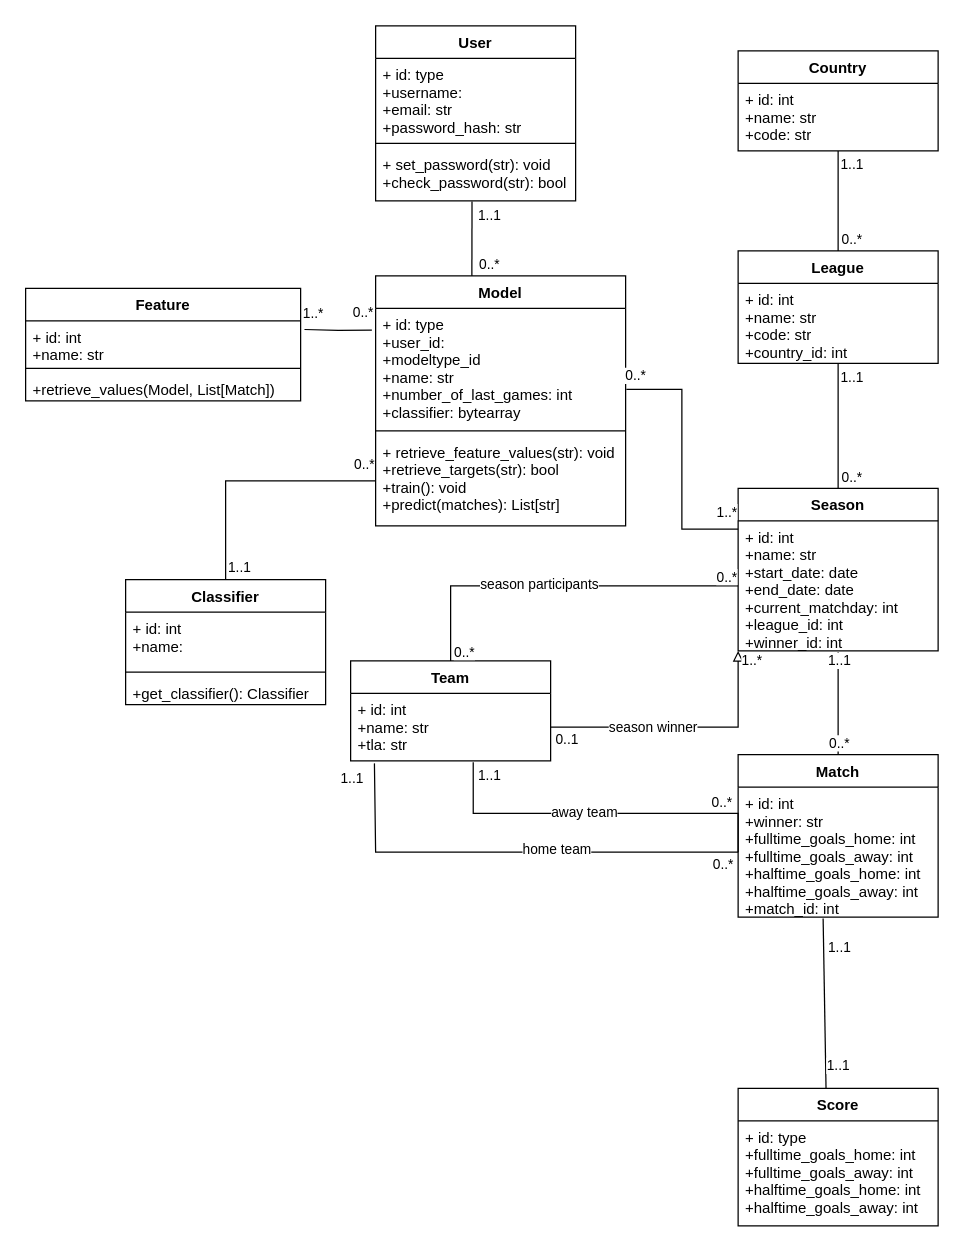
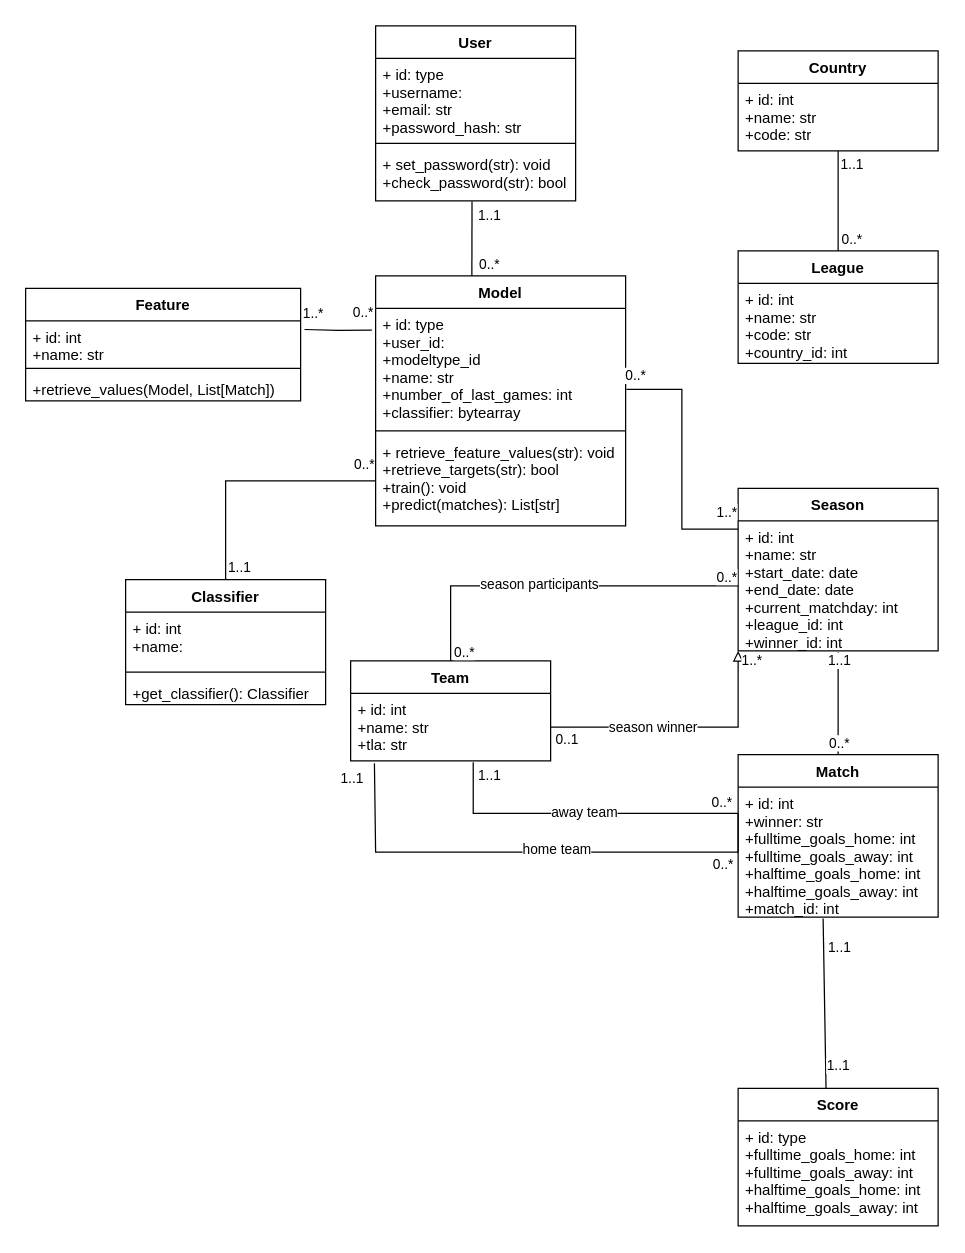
  <mxCell id="0" />
  <mxCell id="1" parent="0" />
  <mxCell id="2" value="User" style="swimlane;fontStyle=1;align=center;verticalAlign=top;childLayout=stackLayout;horizontal=1;startSize=26;horizontalStack=0;resizeParent=1;resizeParentMax=0;resizeLast=0;collapsible=1;marginBottom=0;" parent="1" vertex="1"><mxGeometry x="300" y="20" width="160" height="140" as="geometry" /></mxCell>
  <mxCell id="3" value="+ id: type&#10;+username:&#10;+email: str&#10;+password_hash: str" style="text;strokeColor=none;fillColor=none;align=left;verticalAlign=top;spacingLeft=4;spacingRight=4;overflow=hidden;rotatable=0;points=[[0,0.5],[1,0.5]];portConstraint=eastwest;" parent="2" vertex="1"><mxGeometry y="26" width="160" height="64" as="geometry" /></mxCell>
  <mxCell id="4" value="" style="line;strokeWidth=1;fillColor=none;align=left;verticalAlign=middle;spacingTop=-1;spacingLeft=3;spacingRight=3;rotatable=0;labelPosition=right;points=[];portConstraint=eastwest;strokeColor=inherit;" parent="2" vertex="1"><mxGeometry y="90" width="160" height="8" as="geometry" /></mxCell>
  <mxCell id="5" value="+ set_password(str): void&#10;+check_password(str): bool" style="text;strokeColor=none;fillColor=none;align=left;verticalAlign=top;spacingLeft=4;spacingRight=4;overflow=hidden;rotatable=0;points=[[0,0.5],[1,0.5]];portConstraint=eastwest;" parent="2" vertex="1"><mxGeometry y="98" width="160" height="42" as="geometry" /></mxCell>
  <mxCell id="6" value="" style="rounded=0;orthogonalLoop=1;jettySize=auto;html=1;endArrow=none;endFill=0;exitX=0.482;exitY=1.01;exitDx=0;exitDy=0;exitPerimeter=0;entryX=0.482;entryY=1.01;entryDx=0;entryDy=0;entryPerimeter=0;horizontal=1;" parent="2" source="5" edge="1"><mxGeometry relative="1" as="geometry"><mxPoint x="80" y="130" as="sourcePoint" /><mxPoint x="77" y="200" as="targetPoint" /></mxGeometry></mxCell>
  <mxCell id="7" value="1..1" style="edgeLabel;html=1;align=center;verticalAlign=middle;resizable=0;points=[];" parent="6" vertex="1" connectable="0"><mxGeometry x="-0.642" y="1" relative="1" as="geometry"><mxPoint x="12" as="offset" /></mxGeometry></mxCell>
  <mxCell id="8" value="0..*" style="edgeLabel;html=1;align=center;verticalAlign=middle;resizable=0;points=[];" parent="6" vertex="1" connectable="0"><mxGeometry x="0.669" y="3" relative="1" as="geometry"><mxPoint x="10" as="offset" /></mxGeometry></mxCell>
  <mxCell id="9" value="Model" style="swimlane;fontStyle=1;align=center;verticalAlign=top;childLayout=stackLayout;horizontal=1;startSize=26;horizontalStack=0;resizeParent=1;resizeParentMax=0;resizeLast=0;collapsible=1;marginBottom=0;" parent="1" vertex="1"><mxGeometry x="300" y="220" width="200" height="200" as="geometry" /></mxCell>
  <mxCell id="10" value="+ id: type&#10;+user_id:&#10;+modeltype_id&#10;+name: str&#10;+number_of_last_games: int&#10;+classifier: bytearray" style="text;strokeColor=none;fillColor=none;align=left;verticalAlign=top;spacingLeft=4;spacingRight=4;overflow=hidden;rotatable=0;points=[[0,0.5],[1,0.5]];portConstraint=eastwest;" parent="9" vertex="1"><mxGeometry y="26" width="200" height="94" as="geometry" /></mxCell>
  <mxCell id="11" value="" style="line;strokeWidth=1;fillColor=none;align=left;verticalAlign=middle;spacingTop=-1;spacingLeft=3;spacingRight=3;rotatable=0;labelPosition=right;points=[];portConstraint=eastwest;strokeColor=inherit;" parent="9" vertex="1"><mxGeometry y="120" width="200" height="8" as="geometry" /></mxCell>
  <mxCell id="12" value="+ retrieve_feature_values(str): void&#10;+retrieve_targets(str): bool&#10;+train(): void&#10;+predict(matches): List[str]" style="text;strokeColor=none;fillColor=none;align=left;verticalAlign=top;spacingLeft=4;spacingRight=4;overflow=hidden;rotatable=0;points=[[0,0.5],[1,0.5]];portConstraint=eastwest;" parent="9" vertex="1"><mxGeometry y="128" width="200" height="72" as="geometry" /></mxCell>
  <mxCell id="13" value="Feature" style="swimlane;fontStyle=1;align=center;verticalAlign=top;childLayout=stackLayout;horizontal=1;startSize=26;horizontalStack=0;resizeParent=1;resizeParentMax=0;resizeLast=0;collapsible=1;marginBottom=0;" parent="1" vertex="1"><mxGeometry x="20" y="230" width="220" height="90" as="geometry" /></mxCell>
  <mxCell id="14" value="+ id: int&#10;+name: str" style="text;strokeColor=none;fillColor=none;align=left;verticalAlign=top;spacingLeft=4;spacingRight=4;overflow=hidden;rotatable=0;points=[[0,0.5],[1,0.5]];portConstraint=eastwest;" parent="13" vertex="1"><mxGeometry y="26" width="220" height="34" as="geometry" /></mxCell>
  <mxCell id="15" value="" style="line;strokeWidth=1;fillColor=none;align=left;verticalAlign=middle;spacingTop=-1;spacingLeft=3;spacingRight=3;rotatable=0;labelPosition=right;points=[];portConstraint=eastwest;strokeColor=inherit;" parent="13" vertex="1"><mxGeometry y="60" width="220" height="8" as="geometry" /></mxCell>
  <mxCell id="16" value="+retrieve_values(Model, List[Match])" style="text;strokeColor=none;fillColor=none;align=left;verticalAlign=top;spacingLeft=4;spacingRight=4;overflow=hidden;rotatable=0;points=[[0,0.5],[1,0.5]];portConstraint=eastwest;" parent="13" vertex="1"><mxGeometry y="68" width="220" height="22" as="geometry" /></mxCell>
  <mxCell id="17" value="Classifier" style="swimlane;fontStyle=1;align=center;verticalAlign=top;childLayout=stackLayout;horizontal=1;startSize=26;horizontalStack=0;resizeParent=1;resizeParentMax=0;resizeLast=0;collapsible=1;marginBottom=0;" parent="1" vertex="1"><mxGeometry x="100" y="463" width="160" height="100" as="geometry" /></mxCell>
  <mxCell id="18" value="+ id: int&#10;+name:" style="text;strokeColor=none;fillColor=none;align=left;verticalAlign=top;spacingLeft=4;spacingRight=4;overflow=hidden;rotatable=0;points=[[0,0.5],[1,0.5]];portConstraint=eastwest;" parent="17" vertex="1"><mxGeometry y="26" width="160" height="44" as="geometry" /></mxCell>
  <mxCell id="19" value="" style="line;strokeWidth=1;fillColor=none;align=left;verticalAlign=middle;spacingTop=-1;spacingLeft=3;spacingRight=3;rotatable=0;labelPosition=right;points=[];portConstraint=eastwest;strokeColor=inherit;" parent="17" vertex="1"><mxGeometry y="70" width="160" height="8" as="geometry" /></mxCell>
  <mxCell id="20" value="+get_classifier(): Classifier" style="text;strokeColor=none;fillColor=none;align=left;verticalAlign=top;spacingLeft=4;spacingRight=4;overflow=hidden;rotatable=0;points=[[0,0.5],[1,0.5]];portConstraint=eastwest;" parent="17" vertex="1"><mxGeometry y="78" width="160" height="22" as="geometry" /></mxCell>
  <mxCell id="21" value="League" style="swimlane;fontStyle=1;align=center;verticalAlign=top;childLayout=stackLayout;horizontal=1;startSize=26;horizontalStack=0;resizeParent=1;resizeParentMax=0;resizeLast=0;collapsible=1;marginBottom=0;" parent="1" vertex="1"><mxGeometry x="590" y="200" width="160" height="90" as="geometry" /></mxCell>
  <mxCell id="22" value="+ id: int&#10;+name: str&#10;+code: str&#10;+country_id: int" style="text;strokeColor=none;fillColor=none;align=left;verticalAlign=top;spacingLeft=4;spacingRight=4;overflow=hidden;rotatable=0;points=[[0,0.5],[1,0.5]];portConstraint=eastwest;" parent="21" vertex="1"><mxGeometry y="26" width="160" height="64" as="geometry" /></mxCell>
  <mxCell id="23" style="rounded=0;orthogonalLoop=1;jettySize=auto;html=1;exitX=0.425;exitY=1.01;exitDx=0;exitDy=0;entryX=0.5;entryY=0;entryDx=0;entryDy=0;exitPerimeter=0;endArrow=none;endFill=0;" parent="1" source="27" edge="1"><mxGeometry relative="1" as="geometry"><mxPoint x="660.88" y="781.84" as="sourcePoint" /><mxPoint x="660.32" y="870" as="targetPoint" /></mxGeometry></mxCell>
  <mxCell id="24" value="1..1" style="edgeLabel;html=1;align=center;verticalAlign=middle;resizable=0;points=[];" parent="23" vertex="1" connectable="0"><mxGeometry x="0.62" y="-1" relative="1" as="geometry"><mxPoint x="11" y="7" as="offset" /></mxGeometry></mxCell>
  <mxCell id="25" value="1..1" style="edgeLabel;html=1;align=center;verticalAlign=middle;resizable=0;points=[];" parent="23" vertex="1" connectable="0"><mxGeometry x="-0.268" y="1" relative="1" as="geometry"><mxPoint x="11" y="-28" as="offset" /></mxGeometry></mxCell>
  <mxCell id="26" value="Match" style="swimlane;fontStyle=1;align=center;verticalAlign=top;childLayout=stackLayout;horizontal=1;startSize=26;horizontalStack=0;resizeParent=1;resizeParentMax=0;resizeLast=0;collapsible=1;marginBottom=0;" parent="1" vertex="1"><mxGeometry x="590" y="603" width="160" height="130" as="geometry" /></mxCell>
  <mxCell id="27" value="+ id: int&#10;+winner: str&#10;+fulltime_goals_home: int&#10;+fulltime_goals_away: int&#10;+halftime_goals_home: int&#10;+halftime_goals_away: int&#10;+match_id: int" style="text;strokeColor=none;fillColor=none;align=left;verticalAlign=top;spacingLeft=4;spacingRight=4;overflow=hidden;rotatable=0;points=[[0,0.5],[1,0.5]];portConstraint=eastwest;" parent="26" vertex="1"><mxGeometry y="26" width="160" height="104" as="geometry" /></mxCell>
- <mxCell id="28" style="edgeStyle=orthogonalEdgeStyle;rounded=0;orthogonalLoop=1;jettySize=auto;html=1;exitX=0.5;exitY=0;exitDx=0;exitDy=0;entryX=0.5;entryY=1;entryDx=0;entryDy=0;endArrow=none;endFill=0;" parent="1" source="31" target="21" edge="1"><mxGeometry relative="1" as="geometry" /></mxCell>
- <mxCell id="29" value="0..*" style="edgeLabel;html=1;align=center;verticalAlign=middle;resizable=0;points=[];" parent="28" vertex="1" connectable="0"><mxGeometry x="-0.795" y="1" relative="1" as="geometry"><mxPoint x="11" as="offset" /></mxGeometry></mxCell>
- <mxCell id="30" value="1..1" style="edgeLabel;html=1;align=center;verticalAlign=middle;resizable=0;points=[];" parent="28" vertex="1" connectable="0"><mxGeometry x="0.884" y="1" relative="1" as="geometry"><mxPoint x="11" y="4" as="offset" /></mxGeometry></mxCell>
  <mxCell id="31" value="Season" style="swimlane;fontStyle=1;align=center;verticalAlign=top;childLayout=stackLayout;horizontal=1;startSize=26;horizontalStack=0;resizeParent=1;resizeParentMax=0;resizeLast=0;collapsible=1;marginBottom=0;" parent="1" vertex="1"><mxGeometry x="590" y="390" width="160" height="130" as="geometry" /></mxCell>
  <mxCell id="32" value="+ id: int&#10;+name: str&#10;+start_date: date&#10;+end_date: date&#10;+current_matchday: int&#10;+league_id: int&#10;+winner_id: int" style="text;strokeColor=none;fillColor=none;align=left;verticalAlign=top;spacingLeft=4;spacingRight=4;overflow=hidden;rotatable=0;points=[[0,0.5],[1,0.5]];portConstraint=eastwest;" parent="31" vertex="1"><mxGeometry y="26" width="160" height="104" as="geometry" /></mxCell>
  <mxCell id="33" value="Score" style="swimlane;fontStyle=1;align=center;verticalAlign=top;childLayout=stackLayout;horizontal=1;startSize=26;horizontalStack=0;resizeParent=1;resizeParentMax=0;resizeLast=0;collapsible=1;marginBottom=0;" parent="1" vertex="1"><mxGeometry x="590" y="870" width="160" height="110" as="geometry" /></mxCell>
  <mxCell id="34" value="+ id: type&#10;+fulltime_goals_home: int&#10;+fulltime_goals_away: int&#10;+halftime_goals_home: int&#10;+halftime_goals_away: int" style="text;strokeColor=none;fillColor=none;align=left;verticalAlign=top;spacingLeft=4;spacingRight=4;overflow=hidden;rotatable=0;points=[[0,0.5],[1,0.5]];portConstraint=eastwest;" parent="33" vertex="1"><mxGeometry y="26" width="160" height="84" as="geometry" /></mxCell>
  <mxCell id="35" style="edgeStyle=orthogonalEdgeStyle;rounded=0;orthogonalLoop=1;jettySize=auto;html=1;exitX=1;exitY=0.5;exitDx=0;exitDy=0;entryX=0;entryY=1;entryDx=0;entryDy=0;endArrow=block;endFill=0;" parent="1" source="40" target="31" edge="1"><mxGeometry relative="1" as="geometry" /></mxCell>
  <mxCell id="36" value="0..1" style="edgeLabel;html=1;align=center;verticalAlign=middle;resizable=0;points=[];" parent="35" vertex="1" connectable="0"><mxGeometry x="-0.882" relative="1" as="geometry"><mxPoint y="9" as="offset" /></mxGeometry></mxCell>
  <mxCell id="37" value="1..*" style="edgeLabel;html=1;align=center;verticalAlign=middle;resizable=0;points=[];" parent="35" vertex="1" connectable="0"><mxGeometry x="0.931" y="1" relative="1" as="geometry"><mxPoint x="11" as="offset" /></mxGeometry></mxCell>
  <mxCell id="38" value="season winner" style="edgeLabel;html=1;align=center;verticalAlign=middle;resizable=0;points=[];" parent="35" vertex="1" connectable="0"><mxGeometry x="-0.231" y="1" relative="1" as="geometry"><mxPoint as="offset" /></mxGeometry></mxCell>
  <mxCell id="39" value="Team" style="swimlane;fontStyle=1;align=center;verticalAlign=top;childLayout=stackLayout;horizontal=1;startSize=26;horizontalStack=0;resizeParent=1;resizeParentMax=0;resizeLast=0;collapsible=1;marginBottom=0;" parent="1" vertex="1"><mxGeometry x="280" y="528" width="160" height="80" as="geometry" /></mxCell>
  <mxCell id="40" value="+ id: int&#10;+name: str&#10;+tla: str" style="text;strokeColor=none;fillColor=none;align=left;verticalAlign=top;spacingLeft=4;spacingRight=4;overflow=hidden;rotatable=0;points=[[0,0.5],[1,0.5]];portConstraint=eastwest;" parent="39" vertex="1"><mxGeometry y="26" width="160" height="54" as="geometry" /></mxCell>
  <mxCell id="41" style="edgeStyle=orthogonalEdgeStyle;rounded=0;orthogonalLoop=1;jettySize=auto;html=1;exitX=0.5;exitY=1;exitDx=0;exitDy=0;entryX=0.5;entryY=0;entryDx=0;entryDy=0;endArrow=none;endFill=0;" parent="1" source="44" target="21" edge="1"><mxGeometry relative="1" as="geometry" /></mxCell>
  <mxCell id="42" value="1..1" style="edgeLabel;html=1;align=center;verticalAlign=middle;resizable=0;points=[];" parent="41" vertex="1" connectable="0"><mxGeometry x="-0.76" y="2" relative="1" as="geometry"><mxPoint x="8" as="offset" /></mxGeometry></mxCell>
  <mxCell id="43" value="0..*" style="edgeLabel;html=1;align=center;verticalAlign=middle;resizable=0;points=[];" parent="41" vertex="1" connectable="0"><mxGeometry x="0.76" y="1" relative="1" as="geometry"><mxPoint x="9" as="offset" /></mxGeometry></mxCell>
  <mxCell id="44" value="Country" style="swimlane;fontStyle=1;align=center;verticalAlign=top;childLayout=stackLayout;horizontal=1;startSize=26;horizontalStack=0;resizeParent=1;resizeParentMax=0;resizeLast=0;collapsible=1;marginBottom=0;" parent="1" vertex="1"><mxGeometry x="590" y="40" width="160" height="80" as="geometry" /></mxCell>
  <mxCell id="45" value="+ id: int&#10;+name: str&#10;+code: str" style="text;strokeColor=none;fillColor=none;align=left;verticalAlign=top;spacingLeft=4;spacingRight=4;overflow=hidden;rotatable=0;points=[[0,0.5],[1,0.5]];portConstraint=eastwest;" parent="44" vertex="1"><mxGeometry y="26" width="160" height="54" as="geometry" /></mxCell>
  <mxCell id="46" style="edgeStyle=orthogonalEdgeStyle;rounded=0;orthogonalLoop=1;jettySize=auto;html=1;entryX=0.5;entryY=0;entryDx=0;entryDy=0;endArrow=none;endFill=0;exitX=0.5;exitY=1.01;exitDx=0;exitDy=0;exitPerimeter=0;" parent="1" target="26" edge="1" source="32"><mxGeometry relative="1" as="geometry"><mxPoint x="670" y="530" as="sourcePoint" /></mxGeometry></mxCell>
  <mxCell id="47" value="0..*" style="edgeLabel;html=1;align=center;verticalAlign=middle;resizable=0;points=[];" parent="46" vertex="1" connectable="0"><mxGeometry x="0.766" relative="1" as="geometry"><mxPoint as="offset" /></mxGeometry></mxCell>
  <mxCell id="48" value="1..1" style="edgeLabel;html=1;align=center;verticalAlign=middle;resizable=0;points=[];" parent="46" vertex="1" connectable="0"><mxGeometry x="-0.848" relative="1" as="geometry"><mxPoint as="offset" /></mxGeometry></mxCell>
  <mxCell id="49" style="edgeStyle=orthogonalEdgeStyle;rounded=0;orthogonalLoop=1;jettySize=auto;html=1;exitX=-0.015;exitY=0.186;exitDx=0;exitDy=0;endArrow=none;endFill=0;entryX=1.014;entryY=0.203;entryDx=0;entryDy=0;entryPerimeter=0;exitPerimeter=0;" parent="1" source="10" target="14" edge="1"><mxGeometry relative="1" as="geometry" /></mxCell>
  <mxCell id="50" value="1..*" style="edgeLabel;html=1;align=center;verticalAlign=middle;resizable=0;points=[];" parent="49" vertex="1" connectable="0"><mxGeometry x="0.765" relative="1" as="geometry"><mxPoint y="-13" as="offset" /></mxGeometry></mxCell>
  <mxCell id="51" value="0..*" style="edgeLabel;html=1;align=center;verticalAlign=middle;resizable=0;points=[];" parent="49" vertex="1" connectable="0"><mxGeometry x="-0.759" y="-2" relative="1" as="geometry"><mxPoint y="-13" as="offset" /></mxGeometry></mxCell>
  <mxCell id="52" style="edgeStyle=orthogonalEdgeStyle;rounded=0;orthogonalLoop=1;jettySize=auto;html=1;exitX=0.5;exitY=0;exitDx=0;exitDy=0;entryX=0;entryY=0.5;entryDx=0;entryDy=0;endArrow=none;endFill=0;" parent="1" source="39" target="32" edge="1"><mxGeometry relative="1" as="geometry" /></mxCell>
  <mxCell id="53" value="0..*" style="edgeLabel;html=1;align=center;verticalAlign=middle;resizable=0;points=[];" parent="52" vertex="1" connectable="0"><mxGeometry x="-0.918" relative="1" as="geometry"><mxPoint x="10" y="4" as="offset" /></mxGeometry></mxCell>
  <mxCell id="54" value="0..*" style="edgeLabel;html=1;align=center;verticalAlign=middle;resizable=0;points=[];" parent="52" vertex="1" connectable="0"><mxGeometry x="0.941" relative="1" as="geometry"><mxPoint x="-1" y="-8" as="offset" /></mxGeometry></mxCell>
  <mxCell id="55" value="season participants" style="edgeLabel;html=1;align=center;verticalAlign=middle;resizable=0;points=[];" parent="52" vertex="1" connectable="0"><mxGeometry x="-0.102" y="2" relative="1" as="geometry"><mxPoint as="offset" /></mxGeometry></mxCell>
  <mxCell id="56" style="edgeStyle=orthogonalEdgeStyle;rounded=0;orthogonalLoop=1;jettySize=auto;html=1;entryX=0.5;entryY=0;entryDx=0;entryDy=0;endArrow=none;endFill=0;" parent="1" source="12" target="17" edge="1"><mxGeometry relative="1" as="geometry" /></mxCell>
  <mxCell id="57" value="1..1" style="edgeLabel;html=1;align=center;verticalAlign=middle;resizable=0;points=[];" parent="56" vertex="1" connectable="0"><mxGeometry x="0.892" y="-1" relative="1" as="geometry"><mxPoint x="11" as="offset" /></mxGeometry></mxCell>
  <mxCell id="58" value="0..*" style="edgeLabel;html=1;align=center;verticalAlign=middle;resizable=0;points=[];" parent="56" vertex="1" connectable="0"><mxGeometry x="-0.897" relative="1" as="geometry"><mxPoint y="-14" as="offset" /></mxGeometry></mxCell>
  <mxCell id="59" style="edgeStyle=orthogonalEdgeStyle;rounded=0;orthogonalLoop=1;jettySize=auto;html=1;exitX=1.003;exitY=0.689;exitDx=0;exitDy=0;entryX=0;entryY=0.25;entryDx=0;entryDy=0;exitPerimeter=0;endArrow=none;endFill=0;" parent="1" source="10" target="31" edge="1"><mxGeometry relative="1" as="geometry" /></mxCell>
  <mxCell id="60" value="1..*" style="edgeLabel;html=1;align=center;verticalAlign=middle;resizable=0;points=[];" parent="59" vertex="1" connectable="0"><mxGeometry x="0.911" relative="1" as="geometry"><mxPoint y="-14" as="offset" /></mxGeometry></mxCell>
  <mxCell id="61" value="0..*" style="edgeLabel;html=1;align=center;verticalAlign=middle;resizable=0;points=[];" parent="59" vertex="1" connectable="0"><mxGeometry x="-0.933" relative="1" as="geometry"><mxPoint y="-11" as="offset" /></mxGeometry></mxCell>
  <mxCell id="62" style="edgeStyle=orthogonalEdgeStyle;rounded=0;orthogonalLoop=1;jettySize=auto;html=1;exitX=0;exitY=0.5;exitDx=0;exitDy=0;entryX=0.613;entryY=1.019;entryDx=0;entryDy=0;entryPerimeter=0;endArrow=none;endFill=0;" edge="1" parent="1" source="27" target="40"><mxGeometry relative="1" as="geometry"><Array as="points"><mxPoint x="590" y="650" /><mxPoint x="378" y="650" /></Array></mxGeometry></mxCell>
  <mxCell id="63" value="1..1" style="edgeLabel;html=1;align=center;verticalAlign=middle;resizable=0;points=[];" vertex="1" connectable="0" parent="62"><mxGeometry x="0.887" y="-3" relative="1" as="geometry"><mxPoint x="9" y="-5" as="offset" /></mxGeometry></mxCell>
  <mxCell id="64" value="0..*" style="edgeLabel;html=1;align=center;verticalAlign=middle;resizable=0;points=[];" vertex="1" connectable="0" parent="62"><mxGeometry x="-0.683" y="1" relative="1" as="geometry"><mxPoint y="-11" as="offset" /></mxGeometry></mxCell>
  <mxCell id="65" value="away team" style="edgeLabel;html=1;align=center;verticalAlign=middle;resizable=0;points=[];" vertex="1" connectable="0" parent="62"><mxGeometry x="0.092" y="-2" relative="1" as="geometry"><mxPoint as="offset" /></mxGeometry></mxCell>
  <mxCell id="66" style="edgeStyle=orthogonalEdgeStyle;rounded=0;orthogonalLoop=1;jettySize=auto;html=1;exitX=0;exitY=0.5;exitDx=0;exitDy=0;entryX=0.119;entryY=1.037;entryDx=0;entryDy=0;entryPerimeter=0;endArrow=none;endFill=0;" edge="1" parent="1" source="27" target="40"><mxGeometry relative="1" as="geometry"><Array as="points"><mxPoint x="300" y="681" /></Array></mxGeometry></mxCell>
  <mxCell id="67" value="1..1" style="edgeLabel;html=1;align=center;verticalAlign=middle;resizable=0;points=[];" vertex="1" connectable="0" parent="66"><mxGeometry x="0.933" y="-2" relative="1" as="geometry"><mxPoint x="-21" as="offset" /></mxGeometry></mxCell>
  <mxCell id="68" value="0..*" style="edgeLabel;html=1;align=center;verticalAlign=middle;resizable=0;points=[];" vertex="1" connectable="0" parent="66"><mxGeometry x="-0.928" y="1" relative="1" as="geometry"><mxPoint y="8" as="offset" /></mxGeometry></mxCell>
  <mxCell id="69" value="home team" style="edgeLabel;html=1;align=center;verticalAlign=middle;resizable=0;points=[];" vertex="1" connectable="0" parent="66"><mxGeometry x="-0.191" y="-3" relative="1" as="geometry"><mxPoint as="offset" /></mxGeometry></mxCell>
